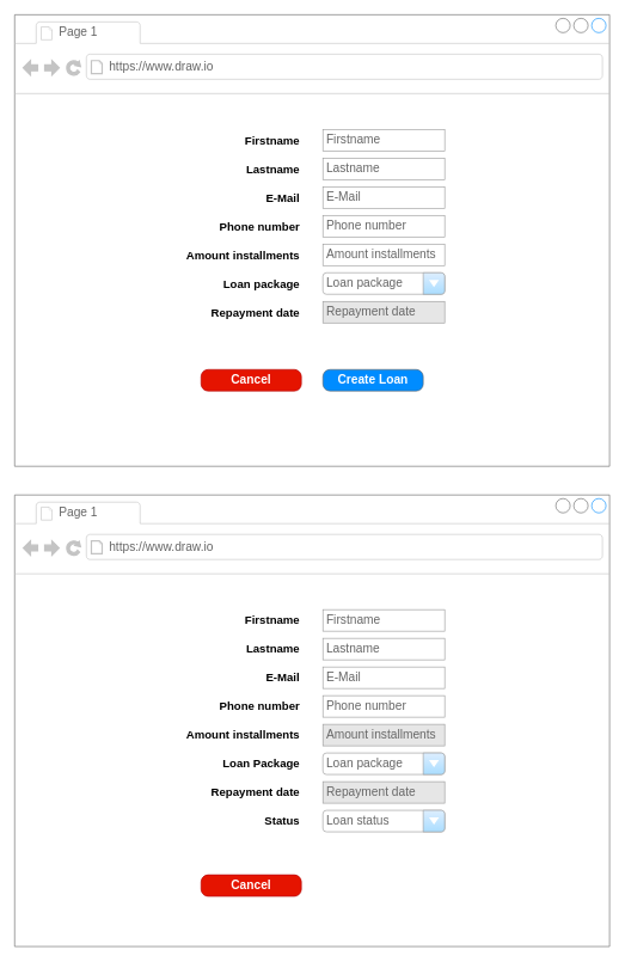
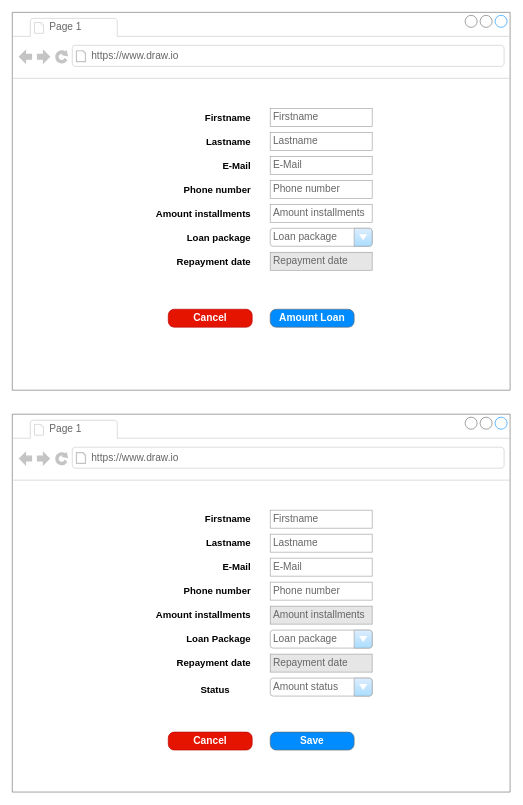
  <mxCell id="0" />
  <mxCell id="1" parent="0" />
  <mxCell id="2" value="" style="strokeWidth=1;shadow=0;dashed=0;align=right;html=1;shape=mxgraph.mockup.containers.browserWindow;rSize=0;strokeColor=#666666;strokeColor2=#008cff;strokeColor3=#c4c4c4;mainText=,;recursiveResize=0;" vertex="1" parent="1"><mxGeometry x="20" y="20" width="830" height="630" as="geometry" /></mxCell>
  <mxCell id="3" value="Page 1" style="strokeWidth=1;shadow=0;dashed=0;align=center;html=1;shape=mxgraph.mockup.containers.anchor;fontSize=17;fontColor=#666666;align=left;" vertex="1" parent="2"><mxGeometry x="60" y="12" width="110" height="26" as="geometry" /></mxCell>
  <mxCell id="4" value="https://www.draw.io" style="strokeWidth=1;shadow=0;dashed=0;align=center;html=1;shape=mxgraph.mockup.containers.anchor;rSize=0;fontSize=17;fontColor=#666666;align=left;" vertex="1" parent="2"><mxGeometry x="130" y="60" width="250" height="26" as="geometry" /></mxCell>
  <mxCell id="5" value="Firstname" style="strokeWidth=1;shadow=0;dashed=0;align=center;html=1;shape=mxgraph.mockup.forms.pwField;strokeColor=#999999;mainText=;align=left;fontColor=#666666;fontSize=17;spacingLeft=3;" vertex="1" parent="2"><mxGeometry x="430" y="160" width="170" height="30" as="geometry" /></mxCell>
  <mxCell id="6" value="Amount installments" style="strokeWidth=1;shadow=0;dashed=0;align=center;html=1;shape=mxgraph.mockup.forms.pwField;strokeColor=#999999;mainText=;align=left;fontColor=#666666;fontSize=17;spacingLeft=3;" vertex="1" parent="2"><mxGeometry x="430" y="320" width="170" height="30" as="geometry" /></mxCell>
  <mxCell id="7" value="E-Mail" style="strokeWidth=1;shadow=0;dashed=0;align=center;html=1;shape=mxgraph.mockup.forms.pwField;strokeColor=#999999;mainText=;align=left;fontColor=#666666;fontSize=17;spacingLeft=3;" vertex="1" parent="2"><mxGeometry x="430" y="240" width="170" height="30" as="geometry" /></mxCell>
  <mxCell id="8" value="Repayment date" style="strokeWidth=1;shadow=0;dashed=0;align=center;html=1;shape=mxgraph.mockup.forms.pwField;strokeColor=#999999;mainText=;align=left;fontColor=#666666;fontSize=17;spacingLeft=3;fillColor=#E6E6E6;" vertex="1" parent="2"><mxGeometry x="430" y="400" width="170" height="30" as="geometry" /></mxCell>
  <mxCell id="9" value="Lastname" style="strokeWidth=1;shadow=0;dashed=0;align=center;html=1;shape=mxgraph.mockup.forms.pwField;strokeColor=#999999;mainText=;align=left;fontColor=#666666;fontSize=17;spacingLeft=3;" vertex="1" parent="2"><mxGeometry x="430" y="200" width="170" height="30" as="geometry" /></mxCell>
  <mxCell id="10" value="Firstname" style="text;html=1;strokeColor=none;fillColor=none;align=right;verticalAlign=middle;whiteSpace=wrap;rounded=0;fontSize=16;fontStyle=1" vertex="1" parent="2"><mxGeometry x="230" y="160" width="170" height="30" as="geometry" /></mxCell>
  <mxCell id="11" value="Cancel" style="strokeWidth=1;shadow=0;dashed=0;align=center;html=1;shape=mxgraph.mockup.buttons.button;strokeColor=#B20000;mainText=;buttonStyle=round;fontSize=17;fontStyle=1;fillColor=#e51400;whiteSpace=wrap;fontColor=#ffffff;" vertex="1" parent="2"><mxGeometry x="260" y="495" width="140" height="30" as="geometry" /></mxCell>
  <mxCell id="12" value="Loan package" style="strokeWidth=1;shadow=0;dashed=0;align=center;html=1;shape=mxgraph.mockup.forms.comboBox;strokeColor=#999999;fillColor=#ddeeff;align=left;fillColor2=#aaddff;mainText=;fontColor=#666666;fontSize=17;spacingLeft=3;" vertex="1" parent="1"><mxGeometry x="450" y="380" width="170" height="30" as="geometry" /></mxCell>
  <mxCell id="13" value="Phone number" style="strokeWidth=1;shadow=0;dashed=0;align=center;html=1;shape=mxgraph.mockup.forms.pwField;strokeColor=#999999;mainText=;align=left;fontColor=#666666;fontSize=17;spacingLeft=3;" vertex="1" parent="1"><mxGeometry x="450" y="300" width="170" height="30" as="geometry" /></mxCell>
- <mxCell id="14" value="Create Loan" style="strokeWidth=1;shadow=0;dashed=0;align=center;html=1;shape=mxgraph.mockup.buttons.button;strokeColor=#666666;fontColor=#ffffff;mainText=;buttonStyle=round;fontSize=17;fontStyle=1;fillColor=#008cff;whiteSpace=wrap;" vertex="1" parent="1"><mxGeometry x="450" y="515" width="140" height="30" as="geometry" /></mxCell>
+ <mxCell id="14" value="Amount Loan" style="strokeWidth=1;shadow=0;dashed=0;align=center;html=1;shape=mxgraph.mockup.buttons.button;strokeColor=#666666;fontColor=#ffffff;mainText=;buttonStyle=round;fontSize=17;fontStyle=1;fillColor=#008cff;whiteSpace=wrap;" vertex="1" parent="1"><mxGeometry x="450" y="515" width="140" height="30" as="geometry" /></mxCell>
  <mxCell id="15" value="Lastname" style="text;html=1;strokeColor=none;fillColor=none;align=right;verticalAlign=middle;whiteSpace=wrap;rounded=0;fontSize=16;fontStyle=1" vertex="1" parent="1"><mxGeometry x="250" y="220" width="170" height="30" as="geometry" /></mxCell>
  <mxCell id="16" value="E-Mail" style="text;html=1;strokeColor=none;fillColor=none;align=right;verticalAlign=middle;whiteSpace=wrap;rounded=0;fontSize=16;fontStyle=1" vertex="1" parent="1"><mxGeometry x="250" y="260" width="170" height="30" as="geometry" /></mxCell>
  <mxCell id="17" value="Phone number" style="text;html=1;strokeColor=none;fillColor=none;align=right;verticalAlign=middle;whiteSpace=wrap;rounded=0;fontSize=16;fontStyle=1" vertex="1" parent="1"><mxGeometry x="250" y="300" width="170" height="30" as="geometry" /></mxCell>
  <mxCell id="18" value="Amount installments" style="text;html=1;strokeColor=none;fillColor=none;align=right;verticalAlign=middle;whiteSpace=wrap;rounded=0;fontSize=16;fontStyle=1" vertex="1" parent="1"><mxGeometry x="250" y="340" width="170" height="30" as="geometry" /></mxCell>
  <mxCell id="19" value="Loan package" style="text;html=1;strokeColor=none;fillColor=none;align=right;verticalAlign=middle;whiteSpace=wrap;rounded=0;fontSize=16;fontStyle=1" vertex="1" parent="1"><mxGeometry x="250" y="380" width="170" height="30" as="geometry" /></mxCell>
  <mxCell id="20" value="Repayment date" style="text;html=1;strokeColor=none;fillColor=none;align=right;verticalAlign=middle;whiteSpace=wrap;rounded=0;fontSize=16;fontStyle=1" vertex="1" parent="1"><mxGeometry x="250" y="420" width="170" height="30" as="geometry" /></mxCell>
  <mxCell id="21" value="" style="strokeWidth=1;shadow=0;dashed=0;align=right;html=1;shape=mxgraph.mockup.containers.browserWindow;rSize=0;strokeColor=#666666;strokeColor2=#008cff;strokeColor3=#c4c4c4;mainText=,;recursiveResize=0;" vertex="1" parent="1"><mxGeometry x="20" y="690" width="830" height="630" as="geometry" /></mxCell>
  <mxCell id="22" value="Page 1" style="strokeWidth=1;shadow=0;dashed=0;align=center;html=1;shape=mxgraph.mockup.containers.anchor;fontSize=17;fontColor=#666666;align=left;" vertex="1" parent="21"><mxGeometry x="60" y="12" width="110" height="26" as="geometry" /></mxCell>
  <mxCell id="23" value="https://www.draw.io" style="strokeWidth=1;shadow=0;dashed=0;align=center;html=1;shape=mxgraph.mockup.containers.anchor;rSize=0;fontSize=17;fontColor=#666666;align=left;" vertex="1" parent="21"><mxGeometry x="130" y="60" width="250" height="26" as="geometry" /></mxCell>
  <mxCell id="24" value="Firstname" style="strokeWidth=1;shadow=0;dashed=0;align=center;html=1;shape=mxgraph.mockup.forms.pwField;strokeColor=#999999;mainText=;align=left;fontColor=#666666;fontSize=17;spacingLeft=3;fillColor=#FFFFFF;" vertex="1" parent="21"><mxGeometry x="430" y="160" width="170" height="30" as="geometry" /></mxCell>
  <mxCell id="25" value="Amount installments" style="strokeWidth=1;shadow=0;dashed=0;align=center;html=1;shape=mxgraph.mockup.forms.pwField;strokeColor=#999999;mainText=;align=left;fontColor=#666666;fontSize=17;spacingLeft=3;fillColor=#E6E6E6;" vertex="1" parent="21"><mxGeometry x="430" y="320" width="170" height="30" as="geometry" /></mxCell>
  <mxCell id="26" value="E-Mail" style="strokeWidth=1;shadow=0;dashed=0;align=center;html=1;shape=mxgraph.mockup.forms.pwField;strokeColor=#999999;mainText=;align=left;fontColor=#666666;fontSize=17;spacingLeft=3;fillColor=#FFFFFF;" vertex="1" parent="21"><mxGeometry x="430" y="240" width="170" height="30" as="geometry" /></mxCell>
  <mxCell id="27" value="Lastname" style="strokeWidth=1;shadow=0;dashed=0;align=center;html=1;shape=mxgraph.mockup.forms.pwField;strokeColor=#999999;mainText=;align=left;fontColor=#666666;fontSize=17;spacingLeft=3;fillColor=#FFFFFF;" vertex="1" parent="21"><mxGeometry x="430" y="200" width="170" height="30" as="geometry" /></mxCell>
  <mxCell id="28" value="Firstname" style="text;html=1;strokeColor=none;fillColor=none;align=right;verticalAlign=middle;whiteSpace=wrap;rounded=0;fontSize=16;fontStyle=1" vertex="1" parent="21"><mxGeometry x="230" y="160" width="170" height="30" as="geometry" /></mxCell>
  <mxCell id="29" value="Cancel" style="strokeWidth=1;shadow=0;dashed=0;align=center;html=1;shape=mxgraph.mockup.buttons.button;strokeColor=#B20000;mainText=;buttonStyle=round;fontSize=17;fontStyle=1;fillColor=#e51400;whiteSpace=wrap;fontColor=#ffffff;" vertex="1" parent="21"><mxGeometry x="260" y="530" width="140" height="30" as="geometry" /></mxCell>
  <mxCell id="30" value="Repayment date" style="strokeWidth=1;shadow=0;dashed=0;align=center;html=1;shape=mxgraph.mockup.forms.pwField;strokeColor=#999999;mainText=;align=left;fontColor=#666666;fontSize=17;spacingLeft=3;fillColor=#E6E6E6;" vertex="1" parent="21"><mxGeometry x="430" y="400" width="170" height="30" as="geometry" /></mxCell>
  <mxCell id="31" value="Repayment date" style="text;html=1;strokeColor=none;fillColor=none;align=right;verticalAlign=middle;whiteSpace=wrap;rounded=0;fontSize=16;fontStyle=1" vertex="1" parent="21"><mxGeometry x="230" y="400" width="170" height="30" as="geometry" /></mxCell>
- <mxCell id="32" value="Loan status" style="strokeWidth=1;shadow=0;dashed=0;align=center;html=1;shape=mxgraph.mockup.forms.comboBox;strokeColor=#999999;fillColor=#ddeeff;align=left;fillColor2=#aaddff;mainText=;fontColor=#666666;fontSize=17;spacingLeft=3;" vertex="1" parent="21"><mxGeometry x="430" y="440" width="170" height="30" as="geometry" /></mxCell>
+ <mxCell id="32" value="Amount status" style="strokeWidth=1;shadow=0;dashed=0;align=center;html=1;shape=mxgraph.mockup.forms.comboBox;strokeColor=#999999;fillColor=#ddeeff;align=left;fillColor2=#aaddff;mainText=;fontColor=#666666;fontSize=17;spacingLeft=3;" vertex="1" parent="21"><mxGeometry x="430" y="440" width="170" height="30" as="geometry" /></mxCell>
  <mxCell id="33" value="Loan package" style="strokeWidth=1;shadow=0;dashed=0;align=center;html=1;shape=mxgraph.mockup.forms.comboBox;strokeColor=#999999;fillColor=#ddeeff;align=left;fillColor2=#aaddff;mainText=;fontColor=#666666;fontSize=17;spacingLeft=3;" vertex="1" parent="1"><mxGeometry x="450" y="1050" width="170" height="30" as="geometry" /></mxCell>
  <mxCell id="34" value="Phone number" style="strokeWidth=1;shadow=0;dashed=0;align=center;html=1;shape=mxgraph.mockup.forms.pwField;strokeColor=#999999;mainText=;align=left;fontColor=#666666;fontSize=17;spacingLeft=3;fillColor=#FFFFFF;" vertex="1" parent="1"><mxGeometry x="450" y="970" width="170" height="30" as="geometry" /></mxCell>
+ <mxCell id="35" value="Save" style="strokeWidth=1;shadow=0;dashed=0;align=center;html=1;shape=mxgraph.mockup.buttons.button;strokeColor=#666666;fontColor=#ffffff;mainText=;buttonStyle=round;fontSize=17;fontStyle=1;fillColor=#008cff;whiteSpace=wrap;" vertex="1" parent="1"><mxGeometry x="450" y="1220" width="140" height="30" as="geometry" /></mxCell>
  <mxCell id="36" value="Lastname" style="text;html=1;strokeColor=none;fillColor=none;align=right;verticalAlign=middle;whiteSpace=wrap;rounded=0;fontSize=16;fontStyle=1" vertex="1" parent="1"><mxGeometry x="250" y="890" width="170" height="30" as="geometry" /></mxCell>
  <mxCell id="37" value="E-Mail" style="text;html=1;strokeColor=none;fillColor=none;align=right;verticalAlign=middle;whiteSpace=wrap;rounded=0;fontSize=16;fontStyle=1" vertex="1" parent="1"><mxGeometry x="250" y="930" width="170" height="30" as="geometry" /></mxCell>
  <mxCell id="38" value="Phone number" style="text;html=1;strokeColor=none;fillColor=none;align=right;verticalAlign=middle;whiteSpace=wrap;rounded=0;fontSize=16;fontStyle=1" vertex="1" parent="1"><mxGeometry x="250" y="970" width="170" height="30" as="geometry" /></mxCell>
  <mxCell id="39" value="Amount installments" style="text;html=1;strokeColor=none;fillColor=none;align=right;verticalAlign=middle;whiteSpace=wrap;rounded=0;fontSize=16;fontStyle=1" vertex="1" parent="1"><mxGeometry x="250" y="1010" width="170" height="30" as="geometry" /></mxCell>
  <mxCell id="40" value="Loan Package" style="text;html=1;strokeColor=none;fillColor=none;align=right;verticalAlign=middle;whiteSpace=wrap;rounded=0;fontSize=16;fontStyle=1" vertex="1" parent="1"><mxGeometry x="250" y="1050" width="170" height="30" as="geometry" /></mxCell>
- <mxCell id="41" value="Status" style="text;html=1;strokeColor=none;fillColor=none;align=right;verticalAlign=middle;whiteSpace=wrap;rounded=0;fontSize=16;fontStyle=1" vertex="1" parent="1"><mxGeometry x="250" y="1130" width="170" height="30" as="geometry" /></mxCell>
+ <mxCell id="41" value="Status" style="text;html=1;strokeColor=none;fillColor=none;align=right;verticalAlign=middle;whiteSpace=wrap;rounded=0;fontSize=16;fontStyle=1" vertex="1" parent="1"><mxGeometry x="215" y="1135" width="170" height="30" as="geometry" /></mxCell>
